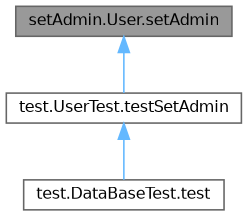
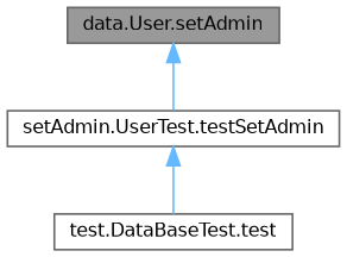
  digraph {
    rankdir=TB
    node [color=grey40 fillcolor=white fontname=Helvetica fontsize=10 shape=box style=filled]
    edge [color=steelblue1 dir=back fontname=Helvetica fontsize=10 labelfontname=Helvetica labelfontsize=10 style=solid]
-   n1 [color=gray40 fillcolor=grey60 fontcolor=black height=0.2 label="setAdmin.User.setAdmin" width=0.4]
-   n2 [height=0.2 label="test.UserTest.testSetAdmin" width=0.4]
+   n1 [color=gray40 fillcolor=grey60 fontcolor=black height=0.2 label="data.User.setAdmin" width=0.4]
+   n2 [height=0.2 label="setAdmin.UserTest.testSetAdmin" width=0.4]
    n3 [height=0.2 label="test.DataBaseTest.test" width=0.4]
    n1 -> n2
    n2 -> n3
  }
